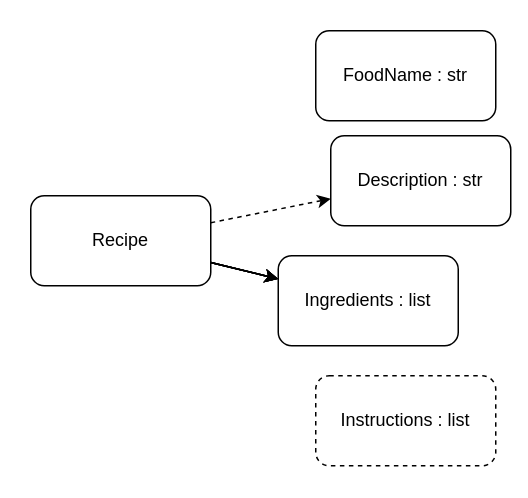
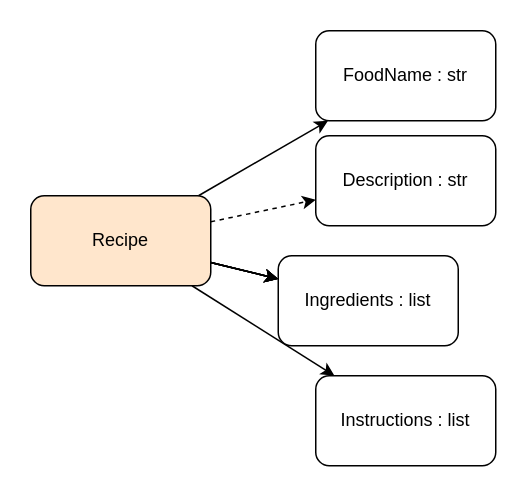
  <mxCell id="0" />
  <mxCell id="1" parent="0" />
+ <mxCell id="2" value="" style="edgeStyle=none;html=1;" edge="1" parent="1" source="10" target="11"><mxGeometry relative="1" as="geometry" /></mxCell>
  <mxCell id="3" value="" style="edgeStyle=none;html=1;" edge="1" parent="1" source="10" target="12"><mxGeometry relative="1" as="geometry" /></mxCell>
  <mxCell id="4" value="" style="edgeStyle=none;html=1;" edge="1" parent="1" source="10" target="12"><mxGeometry relative="1" as="geometry" /></mxCell>
  <mxCell id="5" value="" style="edgeStyle=none;html=1;" edge="1" parent="1" source="10" target="12"><mxGeometry relative="1" as="geometry" /></mxCell>
  <mxCell id="6" value="" style="edgeStyle=none;html=1;" edge="1" parent="1" source="10" target="12"><mxGeometry relative="1" as="geometry" /></mxCell>
+ <mxCell id="7" value="" style="edgeStyle=none;html=1;" edge="1" parent="1" source="10" target="13"><mxGeometry relative="1" as="geometry" /></mxCell>
  <mxCell id="8" value="" style="edgeStyle=none;html=1;" edge="1" parent="1" source="10" target="12"><mxGeometry relative="1" as="geometry" /></mxCell>
  <mxCell id="9" value="" style="edgeStyle=none;html=1;dashed=1;" edge="1" parent="1" source="10" target="14"><mxGeometry relative="1" as="geometry" /></mxCell>
- <mxCell id="10" value="Recipe" style="rounded=1;whiteSpace=wrap;html=1;" vertex="1" parent="1"><mxGeometry x="20" y="130" width="120" height="60" as="geometry" /></mxCell>
+ <mxCell id="10" value="Recipe" style="rounded=1;whiteSpace=wrap;html=1;fillColor=#ffe6cc;" vertex="1" parent="1"><mxGeometry x="20" y="130" width="120" height="60" as="geometry" /></mxCell>
  <mxCell id="11" value="FoodName : str" style="rounded=1;whiteSpace=wrap;html=1;" vertex="1" parent="1"><mxGeometry x="210" y="20" width="120" height="60" as="geometry" /></mxCell>
  <mxCell id="12" value="Ingredients : list" style="rounded=1;whiteSpace=wrap;html=1;" vertex="1" parent="1"><mxGeometry x="185" y="170" width="120" height="60" as="geometry" /></mxCell>
- <mxCell id="13" value="Instructions : list" style="rounded=1;whiteSpace=wrap;html=1;dashed=1;" vertex="1" parent="1"><mxGeometry x="210" y="250" width="120" height="60" as="geometry" /></mxCell>
- <mxCell id="14" value="Description : str" style="rounded=1;whiteSpace=wrap;html=1;" vertex="1" parent="1"><mxGeometry x="220" y="90" width="120" height="60" as="geometry" /></mxCell>
+ <mxCell id="13" value="Instructions : list" style="rounded=1;whiteSpace=wrap;html=1;" vertex="1" parent="1"><mxGeometry x="210" y="250" width="120" height="60" as="geometry" /></mxCell>
+ <mxCell id="14" value="Description : str" style="rounded=1;whiteSpace=wrap;html=1;" vertex="1" parent="1"><mxGeometry x="210" y="90" width="120" height="60" as="geometry" /></mxCell>
